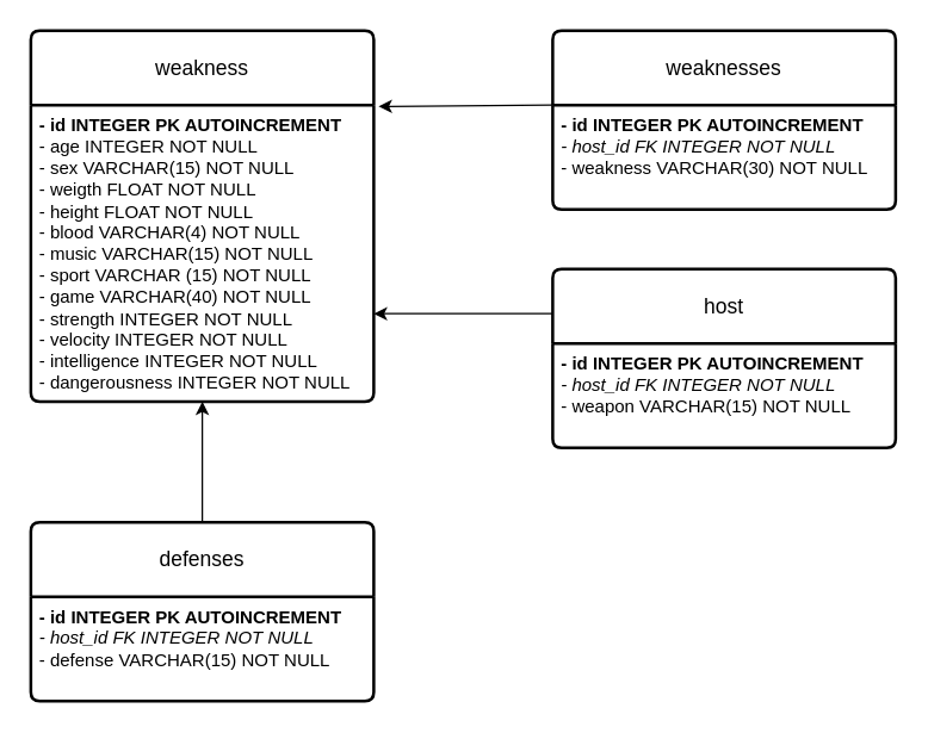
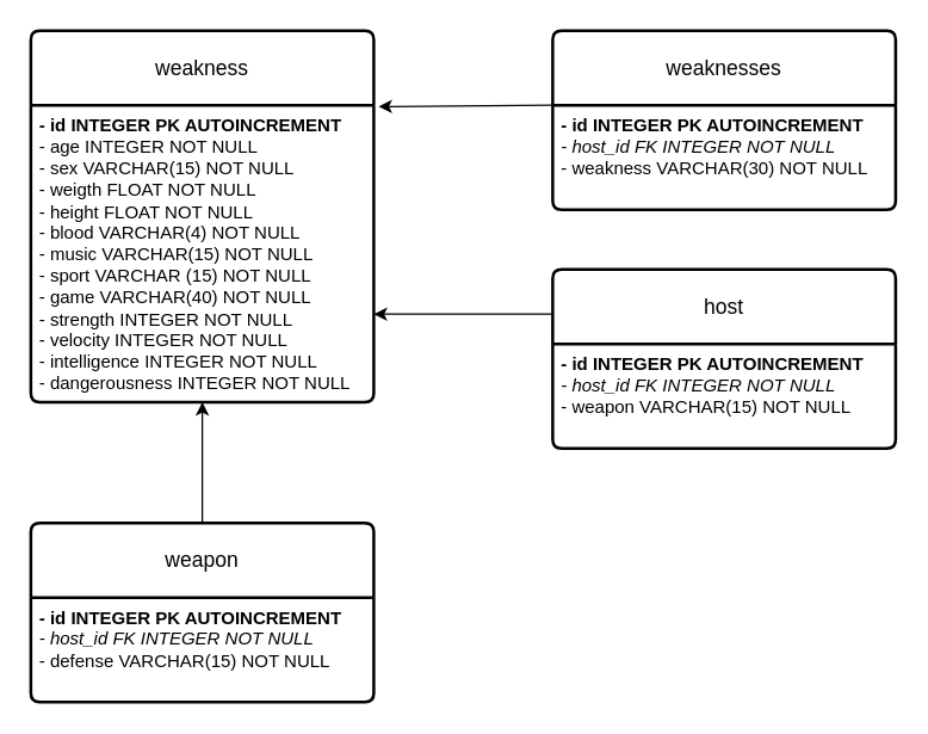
  <mxCell id="0" />
  <mxCell id="1" parent="0" />
  <mxCell id="2" value="weakness" style="swimlane;childLayout=stackLayout;horizontal=1;startSize=50;horizontalStack=0;rounded=1;fontSize=14;fontStyle=0;strokeWidth=2;resizeParent=0;resizeLast=1;shadow=0;dashed=0;align=center;arcSize=4;whiteSpace=wrap;html=1;" parent="1" vertex="1"><mxGeometry x="20" y="20" width="230" height="249" as="geometry" /></mxCell>
  <mxCell id="3" value="&lt;b&gt;- id INTEGER PK AUTOINCREMENT&lt;/b&gt;&lt;br&gt;- age INTEGER NOT NULL&lt;br&gt;- sex VARCHAR(15) NOT NULL&lt;br&gt;- weigth FLOAT NOT NULL&lt;br&gt;- height FLOAT NOT NULL&lt;br&gt;- blood VARCHAR(4) NOT NULL&lt;br&gt;- music VARCHAR(15) NOT NULL&lt;br&gt;- sport VARCHAR (15) NOT NULL&lt;br&gt;- game VARCHAR(40) NOT NULL&lt;br&gt;- strength INTEGER NOT NULL&lt;br&gt;- velocity INTEGER NOT NULL&lt;br&gt;- intelligence INTEGER NOT NULL&lt;br&gt;-&amp;nbsp;dangerousness INTEGER NOT NULL" style="align=left;strokeColor=none;fillColor=none;spacingLeft=4;fontSize=12;verticalAlign=top;resizable=0;rotatable=0;part=1;html=1;" parent="2" vertex="1"><mxGeometry y="50" width="230" height="199" as="geometry" /></mxCell>
  <mxCell id="4" value="weaknesses" style="swimlane;childLayout=stackLayout;horizontal=1;startSize=50;horizontalStack=0;rounded=1;fontSize=14;fontStyle=0;strokeWidth=2;resizeParent=0;resizeLast=1;shadow=0;dashed=0;align=center;arcSize=4;whiteSpace=wrap;html=1;" parent="1" vertex="1"><mxGeometry x="370" y="20" width="230" height="120" as="geometry" /></mxCell>
  <mxCell id="5" value="&lt;b style=&quot;border-color: var(--border-color);&quot;&gt;- id INTEGER PK AUTOINCREMENT&lt;/b&gt;&lt;br style=&quot;border-color: var(--border-color);&quot;&gt;&lt;i&gt;- host_id FK INTEGER NOT NULL&lt;/i&gt;&lt;br&gt;- weakness VARCHAR(30) NOT NULL" style="align=left;strokeColor=none;fillColor=none;spacingLeft=4;fontSize=12;verticalAlign=top;resizable=0;rotatable=0;part=1;html=1;" parent="4" vertex="1"><mxGeometry y="50" width="230" height="70" as="geometry" /></mxCell>
  <mxCell id="6" style="edgeStyle=orthogonalEdgeStyle;rounded=0;orthogonalLoop=1;jettySize=auto;html=1;exitX=0;exitY=0;exitDx=0;exitDy=0;entryX=1.014;entryY=0.005;entryDx=0;entryDy=0;entryPerimeter=0;" parent="1" source="5" target="3" edge="1"><mxGeometry relative="1" as="geometry"><Array as="points"><mxPoint x="253" y="70" /></Array></mxGeometry></mxCell>
  <mxCell id="7" value="host" style="swimlane;childLayout=stackLayout;horizontal=1;startSize=50;horizontalStack=0;rounded=1;fontSize=14;fontStyle=0;strokeWidth=2;resizeParent=0;resizeLast=1;shadow=0;dashed=0;align=center;arcSize=4;whiteSpace=wrap;html=1;" parent="1" vertex="1"><mxGeometry x="370" y="180" width="230" height="120" as="geometry" /></mxCell>
  <mxCell id="8" value="&lt;b style=&quot;border-color: var(--border-color);&quot;&gt;- id INTEGER PK AUTOINCREMENT&lt;/b&gt;&lt;br style=&quot;border-color: var(--border-color);&quot;&gt;&lt;i&gt;- host_id FK INTEGER NOT NULL&lt;/i&gt;&lt;br&gt;- weapon VARCHAR(15) NOT NULL" style="align=left;strokeColor=none;fillColor=none;spacingLeft=4;fontSize=12;verticalAlign=top;resizable=0;rotatable=0;part=1;html=1;" parent="7" vertex="1"><mxGeometry y="50" width="230" height="70" as="geometry" /></mxCell>
  <mxCell id="9" style="edgeStyle=orthogonalEdgeStyle;rounded=0;orthogonalLoop=1;jettySize=auto;html=1;exitX=0;exitY=0;exitDx=0;exitDy=0;entryX=1;entryY=0.704;entryDx=0;entryDy=0;entryPerimeter=0;" parent="1" source="8" target="3" edge="1"><mxGeometry relative="1" as="geometry" /></mxCell>
  <mxCell id="10" style="edgeStyle=orthogonalEdgeStyle;rounded=0;orthogonalLoop=1;jettySize=auto;html=1;exitX=0.5;exitY=0;exitDx=0;exitDy=0;entryX=0.5;entryY=1;entryDx=0;entryDy=0;" parent="1" source="11" target="3" edge="1"><mxGeometry relative="1" as="geometry" /></mxCell>
- <mxCell id="11" value="defenses" style="swimlane;childLayout=stackLayout;horizontal=1;startSize=50;horizontalStack=0;rounded=1;fontSize=14;fontStyle=0;strokeWidth=2;resizeParent=0;resizeLast=1;shadow=0;dashed=0;align=center;arcSize=4;whiteSpace=wrap;html=1;" parent="1" vertex="1"><mxGeometry x="20" y="350" width="230" height="120" as="geometry" /></mxCell>
+ <mxCell id="11" value="weapon" style="swimlane;childLayout=stackLayout;horizontal=1;startSize=50;horizontalStack=0;rounded=1;fontSize=14;fontStyle=0;strokeWidth=2;resizeParent=0;resizeLast=1;shadow=0;dashed=0;align=center;arcSize=4;whiteSpace=wrap;html=1;" parent="1" vertex="1"><mxGeometry x="20" y="350" width="230" height="120" as="geometry" /></mxCell>
  <mxCell id="12" value="&lt;b style=&quot;border-color: var(--border-color);&quot;&gt;- id INTEGER PK AUTOINCREMENT&lt;/b&gt;&lt;br style=&quot;border-color: var(--border-color);&quot;&gt;&lt;i&gt;- host_id FK INTEGER NOT NULL&amp;nbsp;&lt;/i&gt;&lt;br&gt;- defense VARCHAR(15) NOT NULL" style="align=left;strokeColor=none;fillColor=none;spacingLeft=4;fontSize=12;verticalAlign=top;resizable=0;rotatable=0;part=1;html=1;" parent="11" vertex="1"><mxGeometry y="50" width="230" height="70" as="geometry" /></mxCell>
